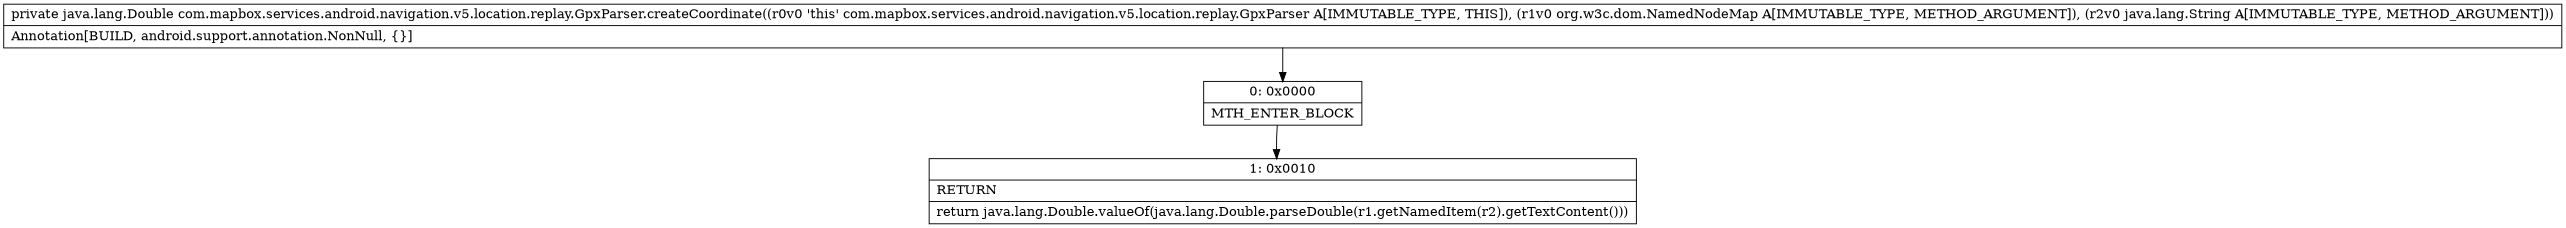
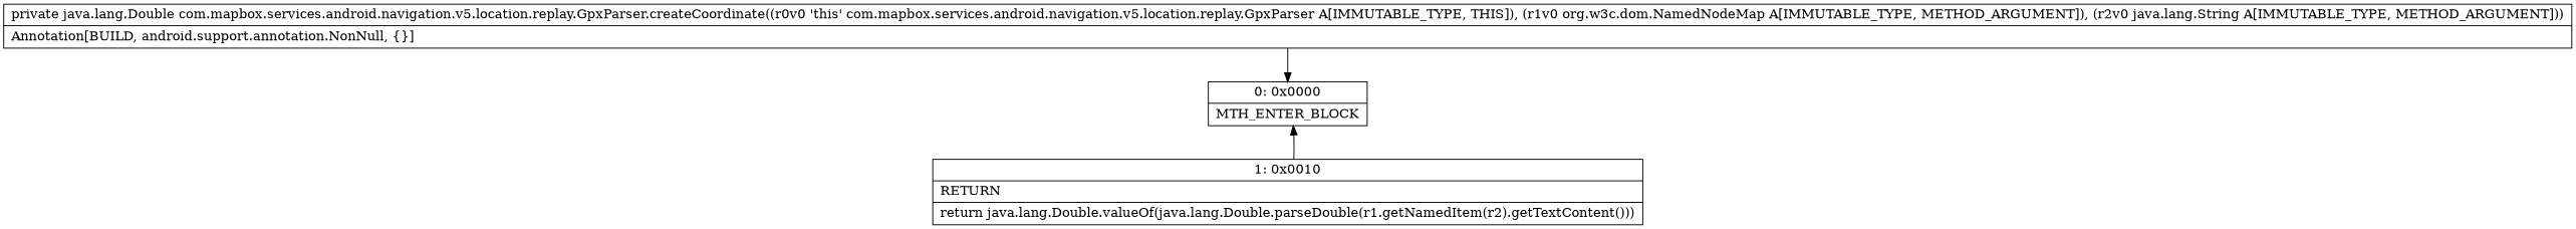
  digraph {
    node [shape=record]
    n1 [label="{0\:\ 0x0000|MTH_ENTER_BLOCK\l}"]
    n2 [label="{1\:\ 0x0010|RETURN\l|return java.lang.Double.valueOf(java.lang.Double.parseDouble(r1.getNamedItem(r2).getTextContent()))\l}"]
    n3 [label="{private java.lang.Double com.mapbox.services.android.navigation.v5.location.replay.GpxParser.createCoordinate((r0v0 'this' com.mapbox.services.android.navigation.v5.location.replay.GpxParser A[IMMUTABLE_TYPE, THIS]), (r1v0 org.w3c.dom.NamedNodeMap A[IMMUTABLE_TYPE, METHOD_ARGUMENT]), (r2v0 java.lang.String A[IMMUTABLE_TYPE, METHOD_ARGUMENT]))  | Annotation[BUILD, android.support.annotation.NonNull, \{\}]\l}"]
-   n1 -> n2
+   n2 -> n1
    n3 -> n1
  }
